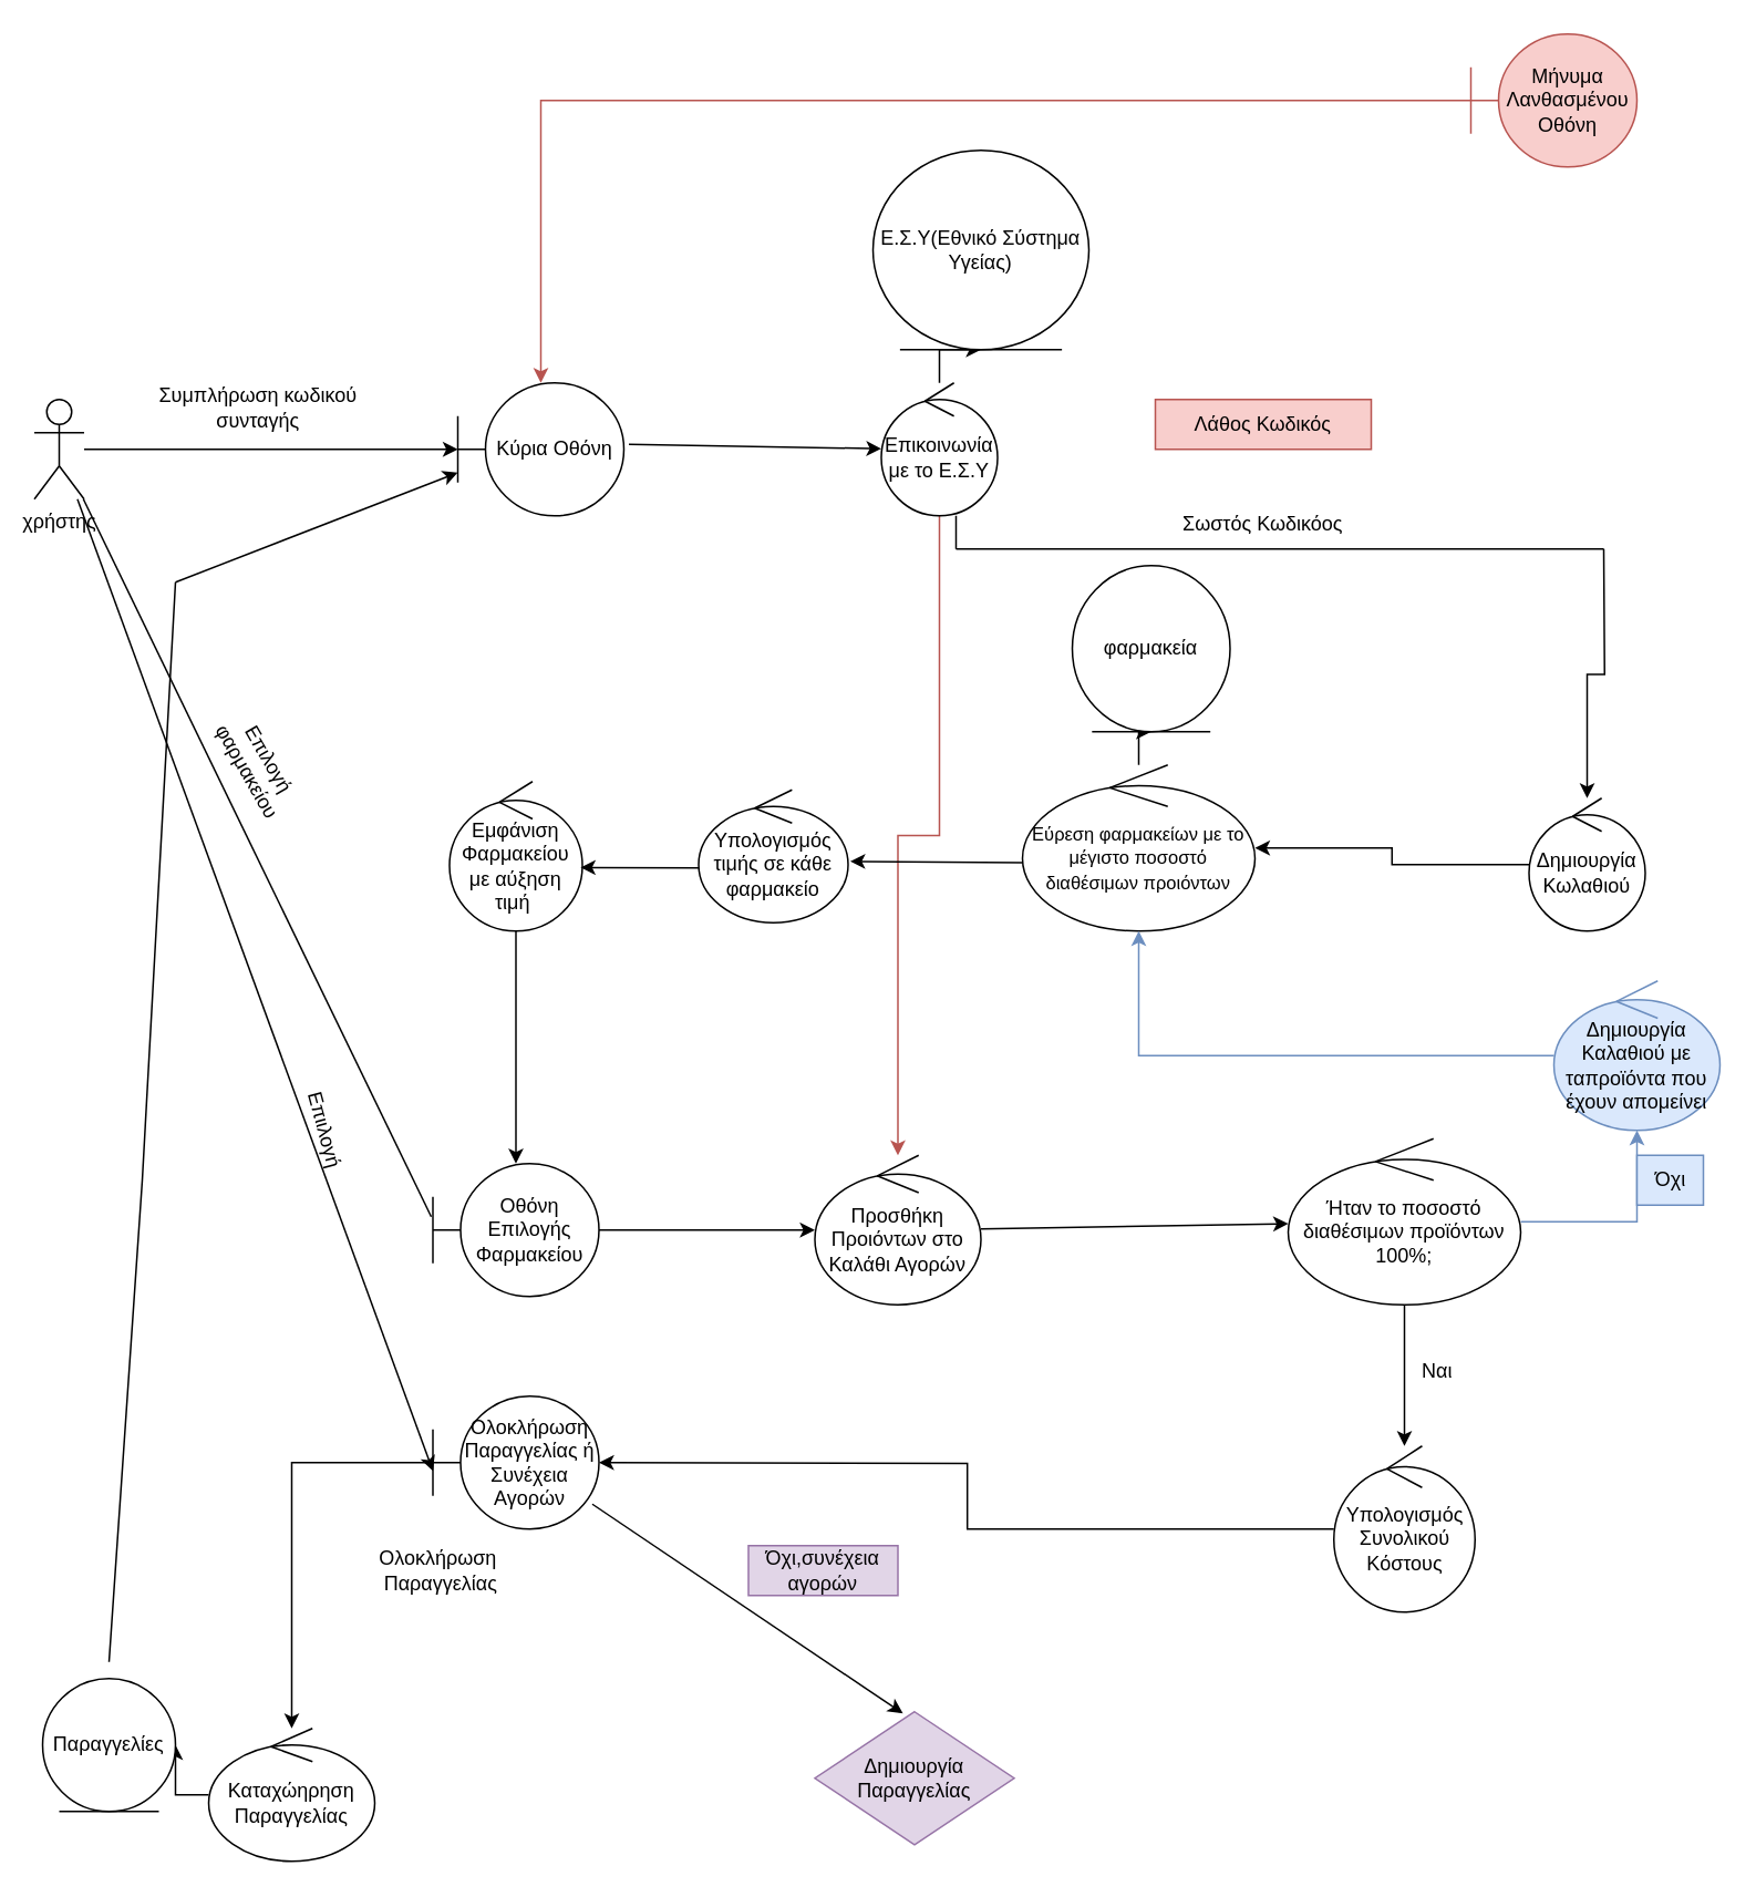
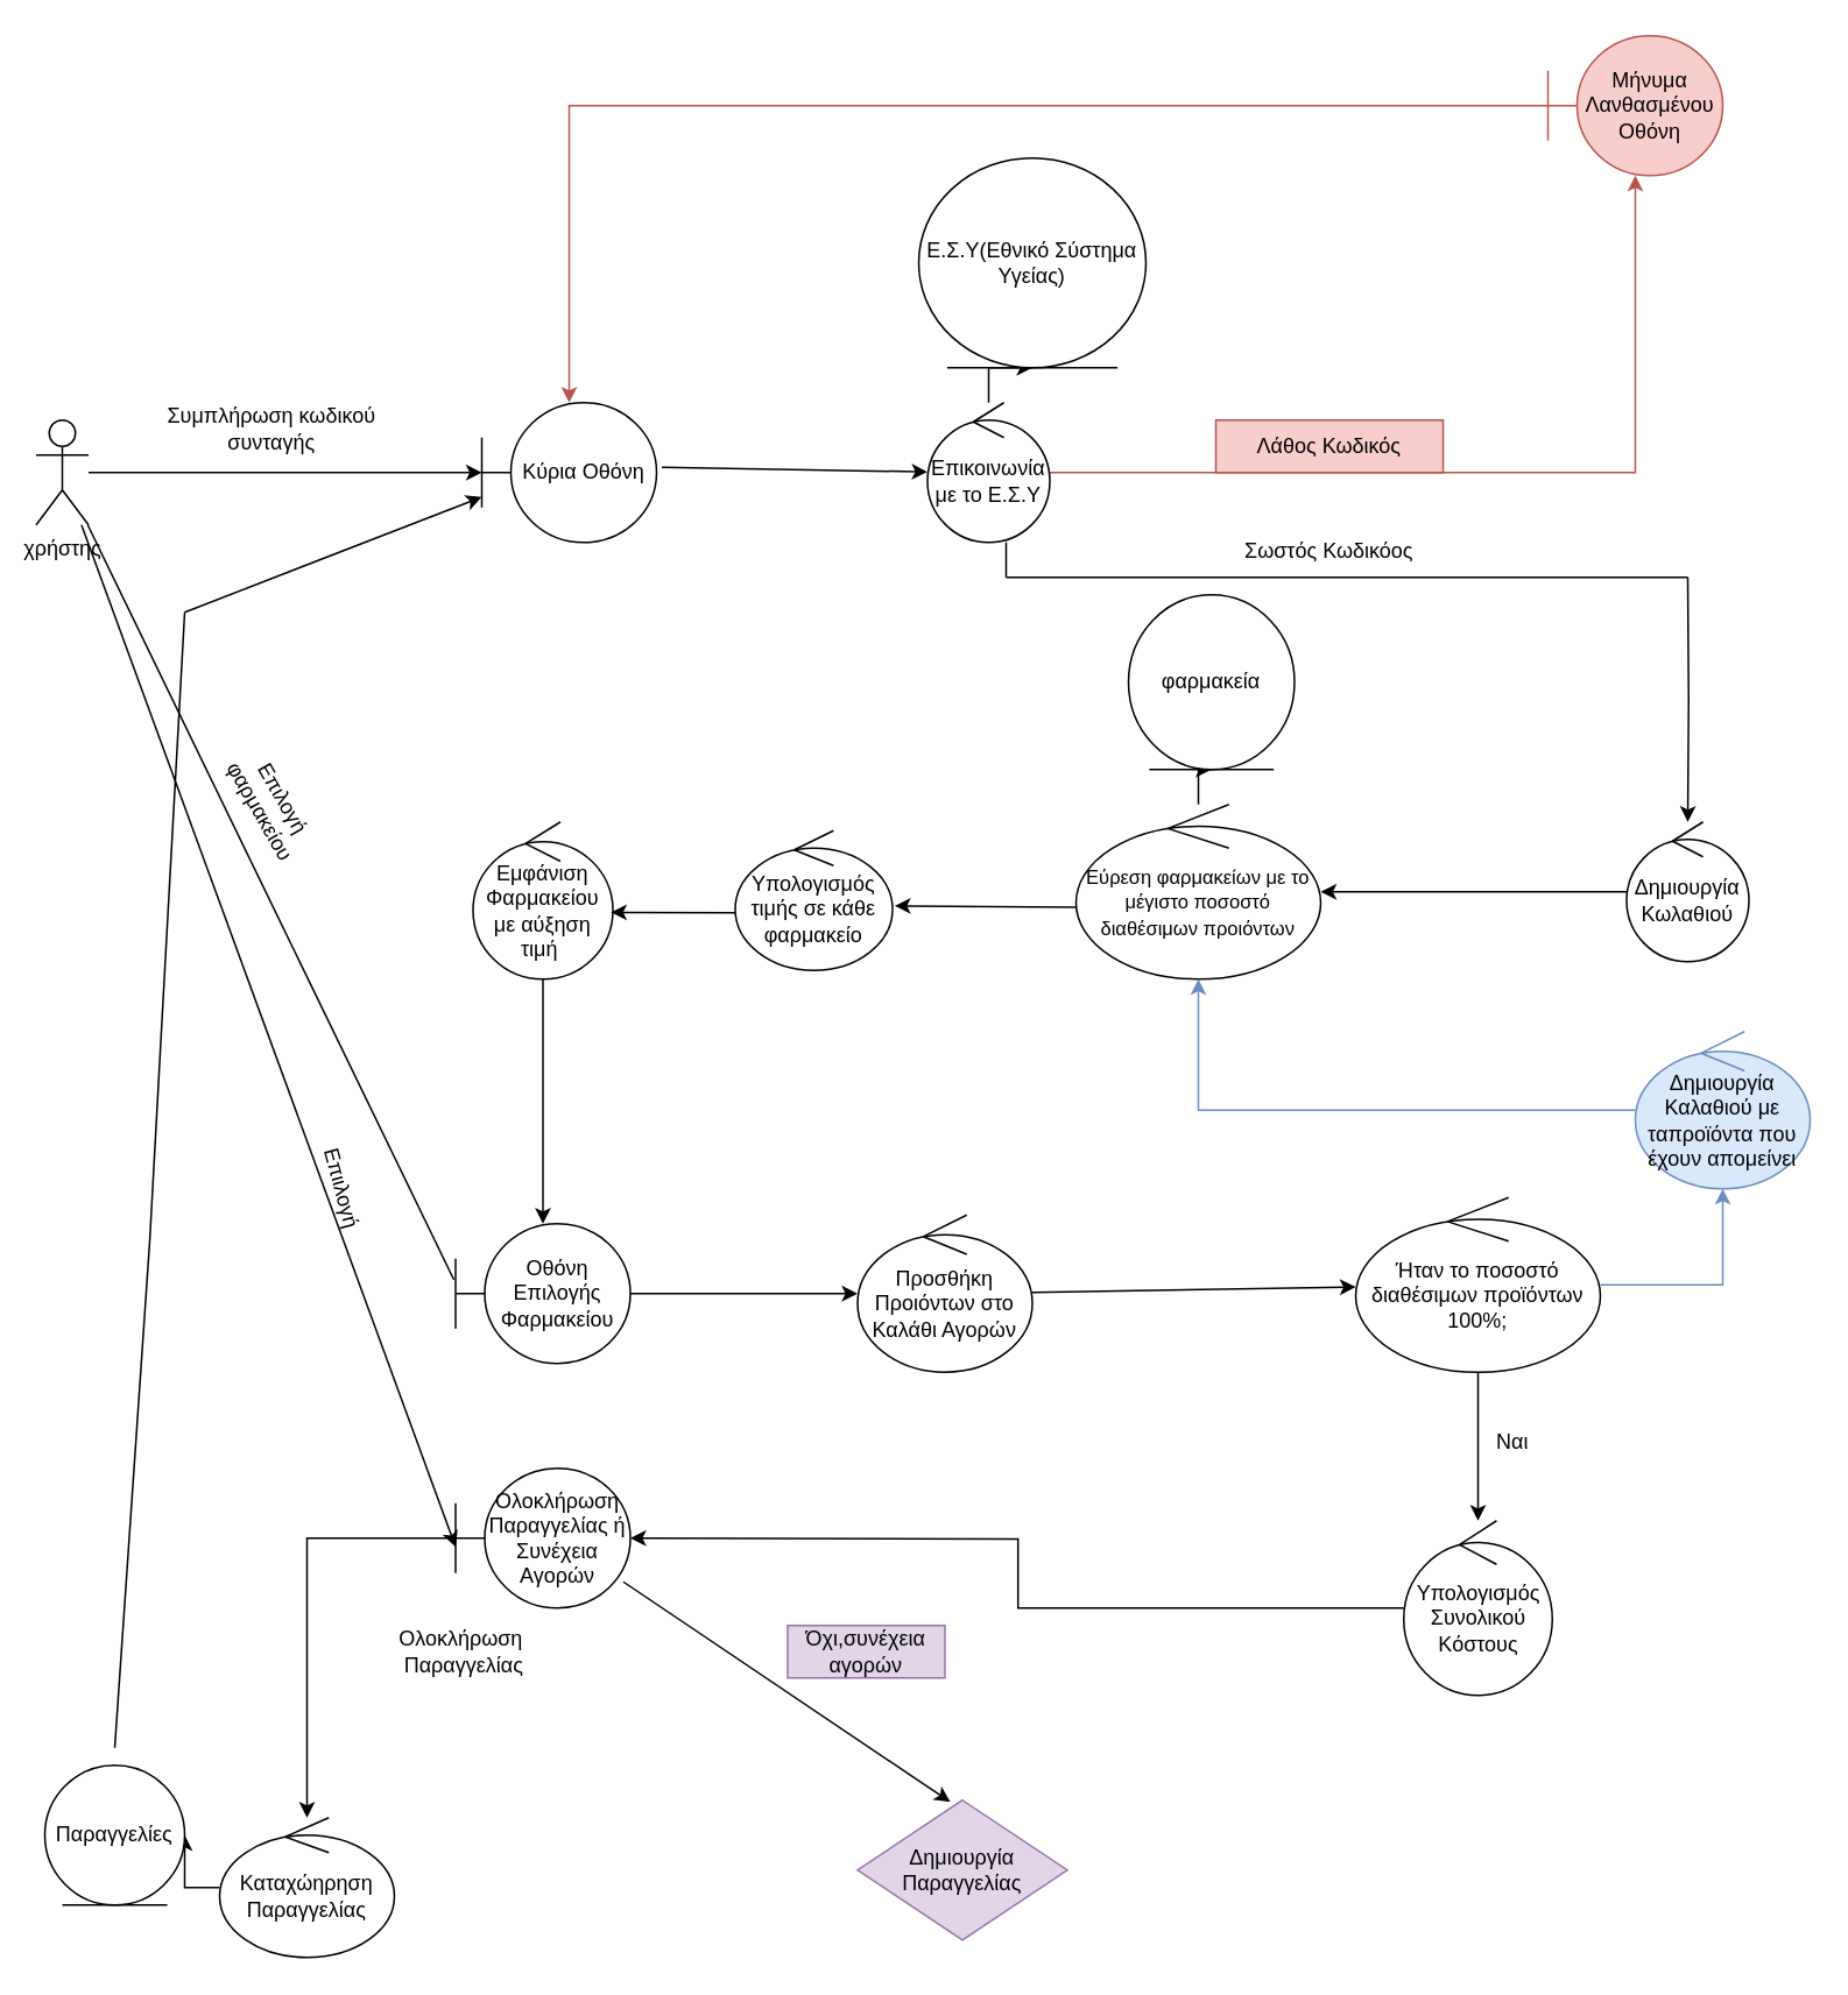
  <mxCell id="0" />
  <mxCell id="1" parent="0" />
  <mxCell id="2" style="edgeStyle=orthogonalEdgeStyle;rounded=0;orthogonalLoop=1;jettySize=auto;html=1;" parent="1" source="3" target="4" edge="1"><mxGeometry relative="1" as="geometry" /></mxCell>
  <mxCell id="3" value="χρήστης" style="shape=umlActor;verticalLabelPosition=bottom;verticalAlign=top;html=1;outlineConnect=0;" parent="1" vertex="1"><mxGeometry x="20" y="240" width="30" height="60" as="geometry" /></mxCell>
  <mxCell id="4" value="Κύρια Οθόνη" style="shape=umlBoundary;whiteSpace=wrap;html=1;" parent="1" vertex="1"><mxGeometry x="275" y="230" width="100" height="80" as="geometry" /></mxCell>
- <mxCell id="5" style="edgeStyle=orthogonalEdgeStyle;rounded=0;orthogonalLoop=1;jettySize=auto;html=1;fillColor=#f8cecc;strokeColor=#b85450;" parent="1" source="7" target="17" edge="1"><mxGeometry relative="1" as="geometry" /></mxCell>
+ <mxCell id="5" style="edgeStyle=orthogonalEdgeStyle;rounded=0;orthogonalLoop=1;jettySize=auto;html=1;fillColor=#f8cecc;strokeColor=#b85450;" parent="1" source="7" target="32" edge="1"><mxGeometry relative="1" as="geometry" /></mxCell>
  <mxCell id="6" style="edgeStyle=orthogonalEdgeStyle;rounded=0;orthogonalLoop=1;jettySize=auto;html=1;entryX=0.5;entryY=1;entryDx=0;entryDy=0;" parent="1" source="7" target="8" edge="1"><mxGeometry relative="1" as="geometry" /></mxCell>
  <mxCell id="7" value="Επικοινωνία με το E.Σ.Υ" style="ellipse;shape=umlControl;whiteSpace=wrap;html=1;" parent="1" vertex="1"><mxGeometry x="530" y="230" width="70" height="80" as="geometry" /></mxCell>
  <mxCell id="8" value="Ε.Σ.Υ(Εθνικό Σύστημα Υγείας)" style="ellipse;shape=umlEntity;whiteSpace=wrap;html=1;" parent="1" vertex="1"><mxGeometry x="525" y="90" width="130" height="120" as="geometry" /></mxCell>
  <mxCell id="9" value="" style="endArrow=classic;html=1;rounded=0;exitX=1.03;exitY=0.463;exitDx=0;exitDy=0;exitPerimeter=0;" parent="1" source="4" target="7" edge="1"><mxGeometry width="50" height="50" relative="1" as="geometry"><mxPoint x="385" y="510" as="sourcePoint" /><mxPoint x="405" y="490" as="targetPoint" /></mxGeometry></mxCell>
  <mxCell id="10" style="edgeStyle=orthogonalEdgeStyle;rounded=0;orthogonalLoop=1;jettySize=auto;html=1;" parent="1" source="11" target="13" edge="1"><mxGeometry relative="1" as="geometry" /></mxCell>
- <mxCell id="11" value="Δημιουργία Κωλαθιού" style="ellipse;shape=umlControl;whiteSpace=wrap;html=1;" parent="1" vertex="1"><mxGeometry x="920" y="480" width="70" height="80" as="geometry" /></mxCell>
+ <mxCell id="11" value="Δημιουργία Κωλαθιού" style="ellipse;shape=umlControl;whiteSpace=wrap;html=1;" parent="1" vertex="1"><mxGeometry x="930" y="470" width="70" height="80" as="geometry" /></mxCell>
  <mxCell id="12" style="edgeStyle=orthogonalEdgeStyle;rounded=0;orthogonalLoop=1;jettySize=auto;html=1;entryX=0.5;entryY=1;entryDx=0;entryDy=0;" parent="1" source="13" target="18" edge="1"><mxGeometry relative="1" as="geometry" /></mxCell>
  <mxCell id="13" value="&lt;font style=&quot;font-size: 11px;&quot;&gt;Εύρεση φαρμακείων με το μέγιστο ποσοστό διαθέσιμων προιόντων&lt;/font&gt;" style="ellipse;shape=umlControl;whiteSpace=wrap;html=1;" parent="1" vertex="1"><mxGeometry x="615" y="460" width="140" height="100" as="geometry" /></mxCell>
  <mxCell id="14" style="edgeStyle=orthogonalEdgeStyle;rounded=0;orthogonalLoop=1;jettySize=auto;html=1;" parent="1" source="15" target="17" edge="1"><mxGeometry relative="1" as="geometry" /></mxCell>
  <mxCell id="15" value="Οθόνη Επιλογής Φαρμακείου" style="shape=umlBoundary;whiteSpace=wrap;html=1;" parent="1" vertex="1"><mxGeometry x="260" y="700" width="100" height="80" as="geometry" /></mxCell>
  <mxCell id="16" value="Επιλογή&lt;br style=&quot;border-color: var(--border-color);&quot;&gt;φαρμακείου" style="text;html=1;align=center;verticalAlign=middle;resizable=0;points=[];autosize=1;strokeColor=none;fillColor=none;rotation=60;" parent="1" vertex="1"><mxGeometry x="110" y="440" width="90" height="40" as="geometry" /></mxCell>
  <mxCell id="17" value="Προσθήκη Προιόντων στο Καλάθι Αγορών" style="ellipse;shape=umlControl;whiteSpace=wrap;html=1;" parent="1" vertex="1"><mxGeometry x="490" y="695" width="100" height="90" as="geometry" /></mxCell>
  <mxCell id="18" value="φαρμακεία" style="ellipse;shape=umlEntity;whiteSpace=wrap;html=1;" parent="1" vertex="1"><mxGeometry x="645" y="340" width="95" height="100" as="geometry" /></mxCell>
  <mxCell id="19" value="Υπολογισμός τιμής σε κάθε φαρμακείο" style="ellipse;shape=umlControl;whiteSpace=wrap;html=1;" parent="1" vertex="1"><mxGeometry x="420" y="475" width="90" height="80" as="geometry" /></mxCell>
  <mxCell id="20" value="" style="endArrow=classic;html=1;rounded=0;exitX=0;exitY=0.588;exitDx=0;exitDy=0;exitPerimeter=0;entryX=1.014;entryY=0.538;entryDx=0;entryDy=0;entryPerimeter=0;" parent="1" source="13" target="19" edge="1"><mxGeometry width="50" height="50" relative="1" as="geometry"><mxPoint x="415" y="720" as="sourcePoint" /><mxPoint x="465" y="670" as="targetPoint" /></mxGeometry></mxCell>
  <mxCell id="21" style="edgeStyle=orthogonalEdgeStyle;rounded=0;orthogonalLoop=1;jettySize=auto;html=1;" parent="1" source="22" target="15" edge="1"><mxGeometry relative="1" as="geometry" /></mxCell>
  <mxCell id="22" value="Εμφάνιση Φαρμακείου με αύξηση τιμή&amp;nbsp;&lt;br&gt;" style="ellipse;shape=umlControl;whiteSpace=wrap;html=1;" parent="1" vertex="1"><mxGeometry x="270" y="470" width="80" height="90" as="geometry" /></mxCell>
  <mxCell id="23" value="" style="endArrow=classic;html=1;rounded=0;exitX=0;exitY=0.588;exitDx=0;exitDy=0;exitPerimeter=0;entryX=0.986;entryY=0.575;entryDx=0;entryDy=0;entryPerimeter=0;" parent="1" source="19" target="22" edge="1"><mxGeometry width="50" height="50" relative="1" as="geometry"><mxPoint x="395" y="800" as="sourcePoint" /><mxPoint x="445" y="750" as="targetPoint" /></mxGeometry></mxCell>
  <mxCell id="24" style="edgeStyle=orthogonalEdgeStyle;rounded=0;orthogonalLoop=1;jettySize=auto;html=1;fillColor=#dae8fc;strokeColor=#6c8ebf;" parent="1" source="26" target="29" edge="1"><mxGeometry relative="1" as="geometry" /></mxCell>
  <mxCell id="25" style="edgeStyle=orthogonalEdgeStyle;rounded=0;orthogonalLoop=1;jettySize=auto;html=1;" parent="1" source="26" target="34" edge="1"><mxGeometry relative="1" as="geometry" /></mxCell>
  <mxCell id="26" value="Ήταν το ποσοστό διαθέσιμων&amp;nbsp;προϊόντων 100%;" style="ellipse;shape=umlControl;whiteSpace=wrap;html=1;" parent="1" vertex="1"><mxGeometry x="775" y="685" width="140" height="100" as="geometry" /></mxCell>
  <mxCell id="27" value="" style="endArrow=classic;html=1;rounded=0;" parent="1" source="17" target="26" edge="1"><mxGeometry width="50" height="50" relative="1" as="geometry"><mxPoint x="555" y="990" as="sourcePoint" /><mxPoint x="605" y="940" as="targetPoint" /></mxGeometry></mxCell>
  <mxCell id="28" style="edgeStyle=orthogonalEdgeStyle;rounded=0;orthogonalLoop=1;jettySize=auto;html=1;fillColor=#dae8fc;strokeColor=#6c8ebf;" parent="1" source="29" target="13" edge="1"><mxGeometry relative="1" as="geometry" /></mxCell>
  <mxCell id="29" value="Δημιουργία Καλαθιού με ταπροϊόντα που έχουν απομείνει" style="ellipse;shape=umlControl;whiteSpace=wrap;html=1;fillColor=#dae8fc;strokeColor=#6c8ebf;" parent="1" vertex="1"><mxGeometry x="935" y="590" width="100" height="90" as="geometry" /></mxCell>
- <mxCell id="30" value="Όχι" style="text;html=1;align=center;verticalAlign=middle;resizable=0;points=[];autosize=1;strokeColor=#6c8ebf;fillColor=#dae8fc;" parent="1" vertex="1"><mxGeometry x="985" y="695" width="40" height="30" as="geometry" /></mxCell>
  <mxCell id="31" style="edgeStyle=orthogonalEdgeStyle;rounded=0;orthogonalLoop=1;jettySize=auto;html=1;fillColor=#f8cecc;strokeColor=#b85450;" parent="1" source="32" target="4" edge="1"><mxGeometry relative="1" as="geometry" /></mxCell>
  <mxCell id="32" value="Mήνυμα Λανθασμένου Οθόνη" style="shape=umlBoundary;whiteSpace=wrap;html=1;fillColor=#f8cecc;strokeColor=#b85450;" parent="1" vertex="1"><mxGeometry x="885" y="20" width="100" height="80" as="geometry" /></mxCell>
  <mxCell id="33" style="edgeStyle=orthogonalEdgeStyle;rounded=0;orthogonalLoop=1;jettySize=auto;html=1;" parent="1" source="34" edge="1"><mxGeometry relative="1" as="geometry"><mxPoint x="360" y="880" as="targetPoint" /></mxGeometry></mxCell>
  <mxCell id="34" value="Υπολογισμός Συνολικού Κόστους" style="ellipse;shape=umlControl;whiteSpace=wrap;html=1;" parent="1" vertex="1"><mxGeometry x="802.5" y="870" width="85" height="100" as="geometry" /></mxCell>
  <mxCell id="35" value="Δημιουργία Παραγγελίας" style="rhombus;whiteSpace=wrap;html=1;strokeColor=#9673a6;fillColor=#e1d5e7;" parent="1" vertex="1"><mxGeometry x="490" y="1030" width="120" height="80" as="geometry" /></mxCell>
  <mxCell id="36" style="edgeStyle=orthogonalEdgeStyle;rounded=0;orthogonalLoop=1;jettySize=auto;html=1;entryX=1;entryY=0.5;entryDx=0;entryDy=0;" parent="1" source="37" target="38" edge="1"><mxGeometry relative="1" as="geometry" /></mxCell>
  <mxCell id="37" value="Καταχώηρηση Παραγγελίας" style="ellipse;shape=umlControl;whiteSpace=wrap;html=1;" parent="1" vertex="1"><mxGeometry x="125" y="1040" width="100" height="80" as="geometry" /></mxCell>
  <mxCell id="38" value="Παραγγελίες" style="ellipse;shape=umlEntity;whiteSpace=wrap;html=1;" parent="1" vertex="1"><mxGeometry y="1010" width="80" height="80" as="geometry" x="25" /></mxCell>
  <mxCell id="39" value="Συμπλήρωση κωδικού συνταγής&lt;br&gt;" style="text;html=1;strokeColor=none;fillColor=none;align=center;verticalAlign=middle;whiteSpace=wrap;rounded=0;" parent="1" vertex="1"><mxGeometry x="90" y="230" width="130" height="30" as="geometry" /></mxCell>
  <mxCell id="40" value="Λάθος Κωδικός" style="text;html=1;strokeColor=#b85450;fillColor=#f8cecc;align=center;verticalAlign=middle;whiteSpace=wrap;rounded=0;" parent="1" vertex="1"><mxGeometry x="695" y="240" width="130" height="30" as="geometry" /></mxCell>
  <mxCell id="41" style="edgeStyle=orthogonalEdgeStyle;rounded=0;orthogonalLoop=1;jettySize=auto;html=1;" parent="1" target="11" edge="1"><mxGeometry relative="1" as="geometry"><mxPoint x="965" y="330" as="sourcePoint" /></mxGeometry></mxCell>
  <mxCell id="42" value="" style="endArrow=none;html=1;rounded=0;" parent="1" edge="1"><mxGeometry width="50" height="50" relative="1" as="geometry"><mxPoint x="575" y="330" as="sourcePoint" /><mxPoint x="575" y="310" as="targetPoint" /></mxGeometry></mxCell>
  <mxCell id="43" value="Σωστός Κωδικόος" style="text;html=1;strokeColor=none;fillColor=none;align=center;verticalAlign=middle;whiteSpace=wrap;rounded=0;" parent="1" vertex="1"><mxGeometry x="695" y="300" width="130" height="30" as="geometry" /></mxCell>
  <mxCell id="44" style="edgeStyle=orthogonalEdgeStyle;rounded=0;orthogonalLoop=1;jettySize=auto;html=1;" parent="1" source="51" target="37" edge="1"><mxGeometry relative="1" as="geometry"><mxPoint x="317.5" y="930" as="sourcePoint" /></mxGeometry></mxCell>
  <mxCell id="45" value="Ναι" style="text;html=1;strokeColor=none;fillColor=none;align=center;verticalAlign=middle;whiteSpace=wrap;rounded=0;" parent="1" vertex="1"><mxGeometry x="835" y="810" width="60" height="30" as="geometry" /></mxCell>
  <mxCell id="46" value="Όχι,συνέχεια αγορών" style="text;html=1;strokeColor=#9673a6;fillColor=#e1d5e7;align=center;verticalAlign=middle;whiteSpace=wrap;rounded=0;" parent="1" vertex="1"><mxGeometry x="450" y="930" width="90" height="30" as="geometry" /></mxCell>
  <mxCell id="47" value="" style="endArrow=none;html=1;rounded=0;" edge="1" parent="1"><mxGeometry width="50" height="50" relative="1" as="geometry"><mxPoint x="575" y="330" as="sourcePoint" /><mxPoint x="965" y="330" as="targetPoint" /></mxGeometry></mxCell>
  <mxCell id="48" value="" style="endArrow=classic;html=1;rounded=0;entryX=0.442;entryY=0.013;entryDx=0;entryDy=0;entryPerimeter=0;exitX=0.953;exitY=0.75;exitDx=0;exitDy=0;exitPerimeter=0;" edge="1" parent="1" target="35"><mxGeometry width="50" height="50" relative="1" as="geometry"><mxPoint x="356.005" y="905" as="sourcePoint" /><mxPoint x="545" y="1010" as="targetPoint" /></mxGeometry></mxCell>
  <mxCell id="49" value="" style="endArrow=none;html=1;rounded=0;entryX=-0.01;entryY=0.4;entryDx=0;entryDy=0;entryPerimeter=0;" edge="1" parent="1" source="3" target="15"><mxGeometry width="50" height="50" relative="1" as="geometry"><mxPoint x="65" y="300" as="sourcePoint" /><mxPoint x="635" y="650" as="targetPoint" /></mxGeometry></mxCell>
  <mxCell id="50" value="" style="endArrow=classic;html=1;rounded=0;entryX=0;entryY=0.563;entryDx=0;entryDy=0;entryPerimeter=0;" edge="1" parent="1" source="3" target="51"><mxGeometry width="50" height="50" relative="1" as="geometry"><mxPoint x="585" y="700" as="sourcePoint" /><mxPoint x="235" y="860" as="targetPoint" /></mxGeometry></mxCell>
  <mxCell id="51" value="Oλοκλήρωση Παραγγελίας ή Συνέχεια Αγορών" style="shape=umlBoundary;whiteSpace=wrap;html=1;" vertex="1" parent="1"><mxGeometry x="260" y="840" width="100" height="80" as="geometry" /></mxCell>
  <mxCell id="52" value="Ολοκλήρωση&amp;nbsp;&lt;br&gt;Παραγγελίας" style="text;html=1;strokeColor=none;fillColor=none;align=center;verticalAlign=middle;whiteSpace=wrap;rounded=0;" vertex="1" parent="1"><mxGeometry x="235" y="930" width="60" height="30" as="geometry" /></mxCell>
  <mxCell id="53" value="" style="endArrow=none;html=1;rounded=0;" edge="1" parent="1"><mxGeometry width="50" height="50" relative="1" as="geometry"><mxPoint x="65" y="1000" as="sourcePoint" /><mxPoint x="105" y="350" as="targetPoint" /><Array as="points"><mxPoint x="85" y="710" /></Array></mxGeometry></mxCell>
  <mxCell id="54" value="" style="endArrow=classic;html=1;rounded=0;entryX=0;entryY=0.675;entryDx=0;entryDy=0;entryPerimeter=0;" edge="1" parent="1" target="4"><mxGeometry width="50" height="50" relative="1" as="geometry"><mxPoint x="105" y="350" as="sourcePoint" /><mxPoint x="635" y="640" as="targetPoint" /></mxGeometry></mxCell>
  <mxCell id="55" value="Επιιλογή" style="text;html=1;strokeColor=none;fillColor=none;align=center;verticalAlign=middle;whiteSpace=wrap;rounded=0;rotation=75;" vertex="1" parent="1"><mxGeometry x="130" y="665" width="130" height="30" as="geometry" /></mxCell>
